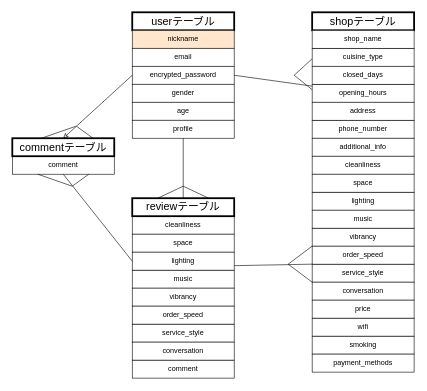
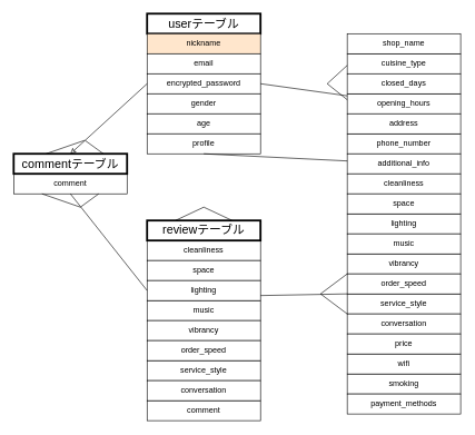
  <mxCell id="0" />
  <mxCell id="1" parent="0" />
  <mxCell id="2" value="" style="group" parent="1" vertex="1" connectable="0"><mxGeometry x="220" y="20" width="170" height="240" as="geometry" /></mxCell>
  <mxCell id="3" value="" style="group" parent="2" vertex="1" connectable="0"><mxGeometry width="170" height="120" as="geometry" /></mxCell>
  <mxCell id="4" value="" style="group" parent="3" vertex="1" connectable="0"><mxGeometry width="170" height="60" as="geometry" /></mxCell>
  <mxCell id="5" value="&lt;font style=&quot;font-size: 18px;&quot;&gt;userテーブル&lt;/font&gt;" style="rounded=0;whiteSpace=wrap;html=1;strokeWidth=3;perimeterSpacing=0;" parent="4" vertex="1"><mxGeometry width="170" height="30" as="geometry" /></mxCell>
  <mxCell id="6" value="nickname" style="rounded=0;whiteSpace=wrap;html=1;fillColor=#ffe6cc;" parent="4" vertex="1"><mxGeometry y="30" width="170" height="30" as="geometry" /></mxCell>
  <mxCell id="7" value="" style="group" parent="3" vertex="1" connectable="0"><mxGeometry y="60" width="170" height="60" as="geometry" /></mxCell>
  <mxCell id="8" value="email" style="rounded=0;whiteSpace=wrap;html=1;" parent="7" vertex="1"><mxGeometry width="170" height="30" as="geometry" /></mxCell>
  <mxCell id="9" value="encrypted_password" style="rounded=0;whiteSpace=wrap;html=1;" parent="7" vertex="1"><mxGeometry y="30" width="170" height="30" as="geometry" /></mxCell>
  <mxCell id="10" value="" style="group" parent="2" vertex="1" connectable="0"><mxGeometry y="120" width="170" height="120" as="geometry" /></mxCell>
  <mxCell id="11" value="" style="group" parent="10" vertex="1" connectable="0"><mxGeometry width="170" height="60" as="geometry" /></mxCell>
  <mxCell id="12" value="gender" style="rounded=0;whiteSpace=wrap;html=1;" parent="11" vertex="1"><mxGeometry width="170" height="30" as="geometry" /></mxCell>
  <mxCell id="13" value="age" style="rounded=0;whiteSpace=wrap;html=1;" parent="11" vertex="1"><mxGeometry y="30" width="170" height="30" as="geometry" /></mxCell>
  <mxCell id="14" value="" style="group" parent="10" vertex="1" connectable="0"><mxGeometry y="60" width="170" height="60" as="geometry" /></mxCell>
  <mxCell id="15" value="profile" style="rounded=0;whiteSpace=wrap;html=1;" parent="14" vertex="1"><mxGeometry width="170" height="30" as="geometry" /></mxCell>
  <mxCell id="16" value="" style="group" vertex="1" connectable="0" parent="1"><mxGeometry x="520" y="20" width="170" height="600" as="geometry" /></mxCell>
  <mxCell id="17" value="" style="group" parent="16" vertex="1" connectable="0"><mxGeometry width="170" height="240" as="geometry" /></mxCell>
  <mxCell id="18" value="" style="group" parent="17" vertex="1" connectable="0"><mxGeometry y="120" width="170" height="120" as="geometry" /></mxCell>
  <mxCell id="19" value="" style="group" parent="18" vertex="1" connectable="0"><mxGeometry y="60" width="170" height="60" as="geometry" /></mxCell>
  <mxCell id="20" value="phone_number" style="rounded=0;whiteSpace=wrap;html=1;" parent="19" vertex="1"><mxGeometry width="170" height="30" as="geometry" /></mxCell>
  <mxCell id="21" value="additional_info" style="rounded=0;whiteSpace=wrap;html=1;" parent="19" vertex="1"><mxGeometry y="30" width="170" height="30" as="geometry" /></mxCell>
  <mxCell id="22" value="" style="group" parent="18" vertex="1" connectable="0"><mxGeometry width="170" height="60" as="geometry" /></mxCell>
  <mxCell id="23" value="opening_hours" style="rounded=0;whiteSpace=wrap;html=1;" parent="22" vertex="1"><mxGeometry width="170" height="30" as="geometry" /></mxCell>
  <mxCell id="24" value="address" style="rounded=0;whiteSpace=wrap;html=1;" parent="22" vertex="1"><mxGeometry y="30" width="170" height="30" as="geometry" /></mxCell>
  <mxCell id="25" value="" style="group" parent="17" vertex="1" connectable="0"><mxGeometry width="170" height="120" as="geometry" /></mxCell>
  <mxCell id="26" value="" style="group" parent="25" vertex="1" connectable="0"><mxGeometry y="60" width="170" height="60" as="geometry" /></mxCell>
  <mxCell id="27" value="cuisine_type" style="rounded=0;whiteSpace=wrap;html=1;" parent="26" vertex="1"><mxGeometry width="170" height="30" as="geometry" /></mxCell>
  <mxCell id="28" value="closed_days" style="rounded=0;whiteSpace=wrap;html=1;" parent="26" vertex="1"><mxGeometry y="30" width="170" height="30" as="geometry" /></mxCell>
  <mxCell id="29" value="" style="group" parent="25" vertex="1" connectable="0"><mxGeometry width="170" height="60" as="geometry" /></mxCell>
- <mxCell id="30" value="&lt;font style=&quot;font-size: 18px;&quot;&gt;shopテーブル&lt;/font&gt;" style="rounded=0;whiteSpace=wrap;html=1;strokeWidth=3;" parent="29" vertex="1"><mxGeometry width="170" height="30" as="geometry" /></mxCell>
  <mxCell id="31" value="shop_name" style="rounded=0;whiteSpace=wrap;html=1;" parent="29" vertex="1"><mxGeometry y="30" width="170" height="30" as="geometry" /></mxCell>
  <mxCell id="32" value="" style="group" parent="16" vertex="1" connectable="0"><mxGeometry y="240" width="170" height="240" as="geometry" /></mxCell>
  <mxCell id="33" value="" style="group" parent="32" vertex="1" connectable="0"><mxGeometry y="120" width="170" height="120" as="geometry" /></mxCell>
  <mxCell id="34" value="" style="group" parent="33" vertex="1" connectable="0"><mxGeometry y="60" width="170" height="60" as="geometry" /></mxCell>
  <mxCell id="35" value="service_style" style="rounded=0;whiteSpace=wrap;html=1;" parent="34" vertex="1"><mxGeometry width="170" height="30" as="geometry" /></mxCell>
  <mxCell id="36" value="conversation" style="rounded=0;whiteSpace=wrap;html=1;" parent="34" vertex="1"><mxGeometry y="30" width="170" height="30" as="geometry" /></mxCell>
  <mxCell id="37" value="" style="group" parent="33" vertex="1" connectable="0"><mxGeometry width="170" height="60" as="geometry" /></mxCell>
  <mxCell id="38" value="vibrancy" style="rounded=0;whiteSpace=wrap;html=1;" parent="37" vertex="1"><mxGeometry width="170" height="30" as="geometry" /></mxCell>
  <mxCell id="39" value="order_speed" style="rounded=0;whiteSpace=wrap;html=1;" parent="37" vertex="1"><mxGeometry y="30" width="170" height="30" as="geometry" /></mxCell>
  <mxCell id="40" value="" style="group" parent="32" vertex="1" connectable="0"><mxGeometry width="170" height="120" as="geometry" /></mxCell>
  <mxCell id="41" value="" style="group" parent="40" vertex="1" connectable="0"><mxGeometry y="60" width="170" height="60" as="geometry" /></mxCell>
  <mxCell id="42" value="lighting" style="rounded=0;whiteSpace=wrap;html=1;" parent="41" vertex="1"><mxGeometry width="170" height="30" as="geometry" /></mxCell>
  <mxCell id="43" value="music" style="rounded=0;whiteSpace=wrap;html=1;" parent="41" vertex="1"><mxGeometry y="30" width="170" height="30" as="geometry" /></mxCell>
  <mxCell id="44" value="" style="group" parent="40" vertex="1" connectable="0"><mxGeometry width="170" height="60" as="geometry" /></mxCell>
  <mxCell id="45" value="cleanliness" style="rounded=0;whiteSpace=wrap;html=1;" parent="44" vertex="1"><mxGeometry width="170" height="30" as="geometry" /></mxCell>
  <mxCell id="46" value="space" style="rounded=0;whiteSpace=wrap;html=1;" parent="44" vertex="1"><mxGeometry y="30" width="170" height="30" as="geometry" /></mxCell>
  <mxCell id="47" value="smoking" style="rounded=0;whiteSpace=wrap;html=1;" parent="16" vertex="1"><mxGeometry y="540" width="170" height="30" as="geometry" /></mxCell>
  <mxCell id="48" value="wifi" style="rounded=0;whiteSpace=wrap;html=1;" parent="16" vertex="1"><mxGeometry y="510" width="170" height="30" as="geometry" /></mxCell>
  <mxCell id="49" value="price" style="rounded=0;whiteSpace=wrap;html=1;" parent="16" vertex="1"><mxGeometry y="480" width="170" height="30" as="geometry" /></mxCell>
  <mxCell id="50" value="payment_methods" style="rounded=0;whiteSpace=wrap;html=1;" vertex="1" parent="16"><mxGeometry y="570" width="170" height="30" as="geometry" /></mxCell>
  <mxCell id="51" value="" style="group" vertex="1" connectable="0" parent="1"><mxGeometry x="20" y="230" width="170" height="60" as="geometry" /></mxCell>
  <mxCell id="52" value="comment" style="rounded=0;whiteSpace=wrap;html=1;" vertex="1" parent="51"><mxGeometry y="30" width="170" height="30" as="geometry" /></mxCell>
  <mxCell id="53" value="&lt;font style=&quot;font-size: 18px;&quot;&gt;commentテーブル&lt;/font&gt;" style="rounded=0;whiteSpace=wrap;html=1;strokeWidth=3;" vertex="1" parent="51"><mxGeometry width="170" height="30" as="geometry" /></mxCell>
  <mxCell id="54" value="" style="group" vertex="1" connectable="0" parent="1"><mxGeometry x="220" y="330" width="170" height="300" as="geometry" /></mxCell>
  <mxCell id="55" value="cleanliness" style="rounded=0;whiteSpace=wrap;html=1;" parent="54" vertex="1"><mxGeometry y="30" width="170" height="30" as="geometry" /></mxCell>
  <mxCell id="56" value="&lt;font style=&quot;font-size: 18px;&quot;&gt;reviewテーブル&lt;/font&gt;" style="rounded=0;whiteSpace=wrap;html=1;strokeWidth=3;" vertex="1" parent="54"><mxGeometry width="170" height="30" as="geometry" /></mxCell>
  <mxCell id="57" value="music" style="rounded=0;whiteSpace=wrap;html=1;" vertex="1" parent="54"><mxGeometry y="120" width="170" height="30" as="geometry" /></mxCell>
  <mxCell id="58" value="space" style="rounded=0;whiteSpace=wrap;html=1;" vertex="1" parent="54"><mxGeometry y="60" width="170" height="30" as="geometry" /></mxCell>
  <mxCell id="59" value="lighting" style="rounded=0;whiteSpace=wrap;html=1;" vertex="1" parent="54"><mxGeometry y="90" width="170" height="30" as="geometry" /></mxCell>
  <mxCell id="60" value="vibrancy" style="rounded=0;whiteSpace=wrap;html=1;" vertex="1" parent="54"><mxGeometry y="150" width="170" height="30" as="geometry" /></mxCell>
  <mxCell id="61" value="comment" style="rounded=0;whiteSpace=wrap;html=1;" vertex="1" parent="54"><mxGeometry y="270" width="170" height="30" as="geometry" /></mxCell>
  <mxCell id="62" value="" style="group" vertex="1" connectable="0" parent="54"><mxGeometry y="180" width="170" height="90" as="geometry" /></mxCell>
  <mxCell id="63" value="service_style" style="rounded=0;whiteSpace=wrap;html=1;" vertex="1" parent="62"><mxGeometry y="30" width="170" height="30" as="geometry" /></mxCell>
  <mxCell id="64" value="order_speed" style="rounded=0;whiteSpace=wrap;html=1;" vertex="1" parent="62"><mxGeometry width="170" height="30" as="geometry" /></mxCell>
  <mxCell id="65" value="conversation" style="rounded=0;whiteSpace=wrap;html=1;" vertex="1" parent="62"><mxGeometry y="60" width="170" height="30" as="geometry" /></mxCell>
- <mxCell id="66" style="edgeStyle=none;html=1;exitX=0.5;exitY=1;exitDx=0;exitDy=0;entryX=0.5;entryY=0;entryDx=0;entryDy=0;fontSize=18;endArrow=none;endFill=0;" edge="1" parent="1" source="15" target="56"><mxGeometry relative="1" as="geometry" /></mxCell>
+ <mxCell id="66" style="edgeStyle=none;html=1;exitX=0.5;exitY=1;exitDx=0;exitDy=0;fontSize=18;endArrow=none;endFill=0;" edge="1" parent="1" source="15" target="21"><mxGeometry relative="1" as="geometry" /></mxCell>
  <mxCell id="67" style="edgeStyle=none;html=1;exitX=0.25;exitY=0;exitDx=0;exitDy=0;fontSize=18;endArrow=none;endFill=0;" edge="1" parent="1" source="56"><mxGeometry relative="1" as="geometry"><mxPoint x="305" y="310" as="targetPoint" /></mxGeometry></mxCell>
  <mxCell id="68" style="edgeStyle=none;html=1;exitX=0.75;exitY=0;exitDx=0;exitDy=0;fontSize=18;endArrow=none;endFill=0;" edge="1" parent="1" source="56"><mxGeometry relative="1" as="geometry"><mxPoint x="305" y="310" as="targetPoint" /></mxGeometry></mxCell>
  <mxCell id="69" style="edgeStyle=none;html=1;exitX=1;exitY=0.5;exitDx=0;exitDy=0;fontSize=18;endArrow=none;endFill=0;" edge="1" parent="1" source="9" target="23"><mxGeometry relative="1" as="geometry" /></mxCell>
  <mxCell id="70" style="edgeStyle=none;html=1;exitX=0;exitY=0.5;exitDx=0;exitDy=0;fontSize=18;endArrow=none;endFill=0;" edge="1" parent="1"><mxGeometry relative="1" as="geometry"><mxPoint x="490" y="125" as="targetPoint" /><mxPoint x="520" y="149" as="sourcePoint" /></mxGeometry></mxCell>
  <mxCell id="71" style="edgeStyle=none;html=1;exitX=0;exitY=0.75;exitDx=0;exitDy=0;fontSize=18;endArrow=none;endFill=0;" edge="1" parent="1"><mxGeometry relative="1" as="geometry"><mxPoint x="490" y="125" as="targetPoint" /><mxPoint x="520" y="97.5" as="sourcePoint" /></mxGeometry></mxCell>
  <mxCell id="72" style="edgeStyle=none;html=1;exitX=1;exitY=0.75;exitDx=0;exitDy=0;entryX=0;entryY=0;entryDx=0;entryDy=0;fontSize=18;endArrow=none;endFill=0;" edge="1" parent="1" source="59" target="35"><mxGeometry relative="1" as="geometry" /></mxCell>
  <mxCell id="73" style="edgeStyle=none;html=1;exitX=0;exitY=0;exitDx=0;exitDy=0;fontSize=18;endArrow=none;endFill=0;" edge="1" parent="1" source="39"><mxGeometry relative="1" as="geometry"><mxPoint x="480" y="440" as="targetPoint" /></mxGeometry></mxCell>
  <mxCell id="74" style="edgeStyle=none;html=1;exitX=0;exitY=0;exitDx=0;exitDy=0;fontSize=18;endArrow=none;endFill=0;" edge="1" parent="1" source="36"><mxGeometry relative="1" as="geometry"><mxPoint x="480" y="440" as="targetPoint" /></mxGeometry></mxCell>
  <mxCell id="75" style="edgeStyle=none;html=1;exitX=0.5;exitY=1;exitDx=0;exitDy=0;entryX=0;entryY=0.5;entryDx=0;entryDy=0;fontSize=18;endArrow=none;endFill=0;" edge="1" parent="1" source="52" target="59"><mxGeometry relative="1" as="geometry" /></mxCell>
  <mxCell id="76" style="edgeStyle=none;html=1;exitX=0.25;exitY=1;exitDx=0;exitDy=0;fontSize=18;endArrow=none;endFill=0;" edge="1" parent="1" source="52"><mxGeometry relative="1" as="geometry"><mxPoint x="120" y="310" as="targetPoint" /></mxGeometry></mxCell>
  <mxCell id="77" style="edgeStyle=none;html=1;exitX=0.75;exitY=1;exitDx=0;exitDy=0;fontSize=18;endArrow=none;endFill=0;" edge="1" parent="1" source="52"><mxGeometry relative="1" as="geometry"><mxPoint x="120" y="310" as="targetPoint" /></mxGeometry></mxCell>
  <mxCell id="78" style="edgeStyle=none;html=1;exitX=0;exitY=0.5;exitDx=0;exitDy=0;entryX=0.5;entryY=0;entryDx=0;entryDy=0;fontSize=18;endArrow=classic;endFill=0;" edge="1" parent="1" source="9" target="53"><mxGeometry relative="1" as="geometry" /></mxCell>
  <mxCell id="79" style="edgeStyle=none;html=1;exitX=0.25;exitY=0;exitDx=0;exitDy=0;fontSize=18;endArrow=none;endFill=0;" edge="1" parent="1"><mxGeometry relative="1" as="geometry"><mxPoint x="126" y="210" as="targetPoint" /><mxPoint x="68.5" y="230" as="sourcePoint" /></mxGeometry></mxCell>
  <mxCell id="80" style="edgeStyle=none;html=1;exitX=0.75;exitY=0;exitDx=0;exitDy=0;fontSize=18;endArrow=none;endFill=0;" edge="1" parent="1"><mxGeometry relative="1" as="geometry"><mxPoint x="127" y="210" as="targetPoint" /><mxPoint x="154.5" y="230" as="sourcePoint" /></mxGeometry></mxCell>
